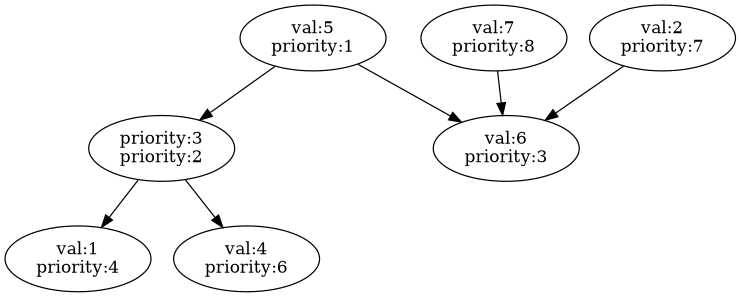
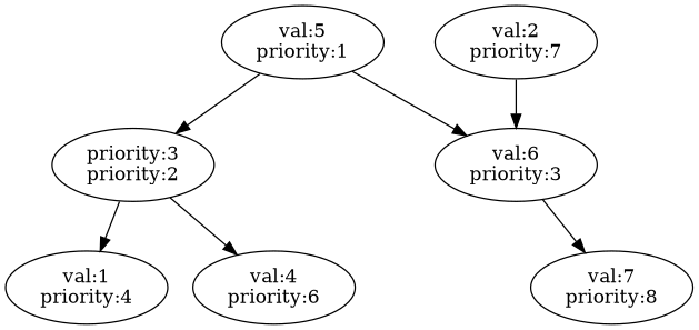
  digraph {
    n1 [label="val:5\npriority:1"]
    n2 [label="priority:3\npriority:2"]
    n8 [style=invis]
    n9 [style=invis]
    n3 [label="val:6\npriority:3"]
    n4 [label="val:1\npriority:4"]
    n5 [label="val:4\npriority:6"]
    n10 [style=invis]
    n7 [label="val:7\npriority:8"]
    n6 [label="val:2\npriority:7"]
    n1 -> n2
    n1 -> n8 [style=invis]
    n1 -> n9 [style=invis]
    n1 -> n3
    n2 -> n4
    n2 -> n5
    n3 -> n10 [style=invis]
-   n7 -> n3
+   n3 -> n7
    n6 -> n3
  }
